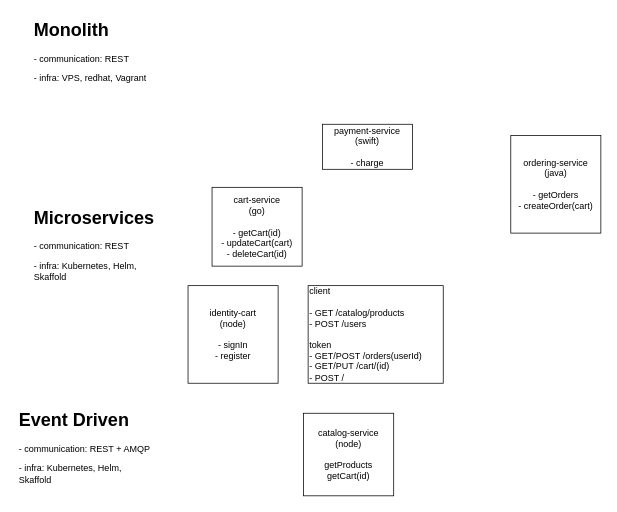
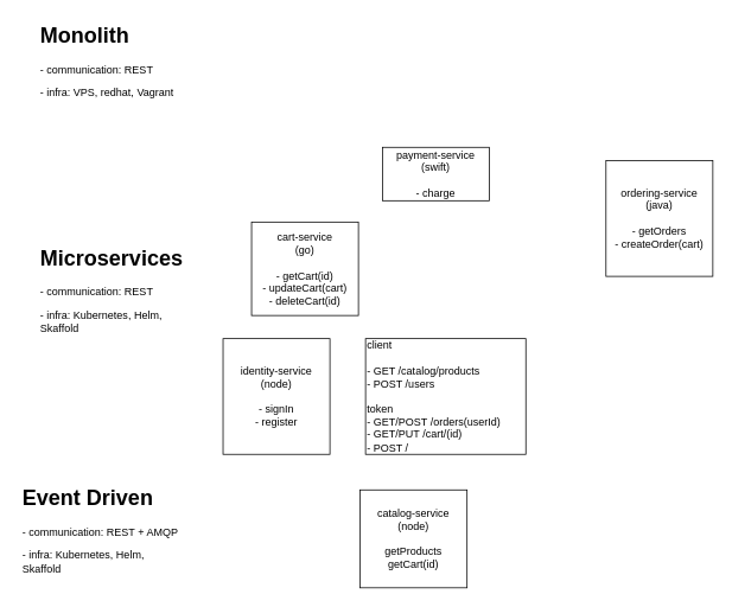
  <mxCell id="0" />
  <mxCell id="1" parent="0" />
  <mxCell id="2" value="client&lt;br&gt;&lt;br&gt;- GET /catalog/products&lt;br&gt;- POST /users&lt;br&gt;&lt;br&gt;token&lt;br&gt;- GET/POST /orders(userId)&lt;br&gt;- GET/PUT /cart/(id)&lt;br&gt;- POST /" style="rounded=0;whiteSpace=wrap;html=1;align=left;" vertex="1" parent="1"><mxGeometry x="410" y="380" width="180" height="130" as="geometry" /></mxCell>
  <mxCell id="3" value="catalog-service&lt;br&gt;(node)&lt;br&gt;&lt;br&gt;getProducts&lt;br&gt;getCart(id)" style="rounded=0;whiteSpace=wrap;html=1;" vertex="1" parent="1"><mxGeometry x="404" y="550" width="120" height="110" as="geometry" /></mxCell>
  <mxCell id="4" value="ordering-service&lt;br&gt;(java)&lt;br&gt;&lt;br&gt;- getOrders&lt;br&gt;- createOrder(cart)&lt;br&gt;" style="rounded=0;whiteSpace=wrap;html=1;" vertex="1" parent="1"><mxGeometry x="680" y="180" width="120" height="130" as="geometry" /></mxCell>
  <mxCell id="5" value="payment-service&lt;br&gt;(swift)&lt;br&gt;&lt;br&gt;- charge" style="rounded=0;whiteSpace=wrap;html=1;" vertex="1" parent="1"><mxGeometry x="429" y="165" width="120" height="60" as="geometry" /></mxCell>
  <mxCell id="6" value="cart-service&lt;br&gt;(go)&lt;br&gt;&lt;br&gt;- getCart(id)&lt;br&gt;- updateCart(cart)&lt;br&gt;- deleteCart(id)" style="rounded=0;whiteSpace=wrap;html=1;" vertex="1" parent="1"><mxGeometry x="282" y="249" width="120" height="105" as="geometry" /></mxCell>
  <mxCell id="7" value="&lt;h1&gt;Microservices&lt;/h1&gt;&lt;p&gt;- communication: REST&lt;/p&gt;&lt;p&gt;- infra: Kubernetes, Helm, Skaffold&lt;/p&gt;" style="text;html=1;strokeColor=none;fillColor=none;spacing=5;spacingTop=-20;whiteSpace=wrap;overflow=hidden;rounded=0;" vertex="1" parent="1"><mxGeometry x="40" y="270" width="190" height="120" as="geometry" /></mxCell>
  <mxCell id="8" value="&lt;h1&gt;Event Driven&lt;/h1&gt;&lt;p&gt;- communication: REST + AMQP&lt;/p&gt;&lt;p&gt;- infra: Kubernetes, Helm, Skaffold&lt;br&gt;&lt;/p&gt;" style="text;html=1;strokeColor=none;fillColor=none;spacing=5;spacingTop=-20;whiteSpace=wrap;overflow=hidden;rounded=0;" vertex="1" parent="1"><mxGeometry x="20" y="540" width="190" height="120" as="geometry" /></mxCell>
  <mxCell id="9" value="&lt;h1&gt;Monolith&lt;/h1&gt;&lt;p&gt;- communication: REST&lt;/p&gt;&lt;p&gt;- infra: VPS, redhat, Vagrant&lt;/p&gt;" style="text;html=1;strokeColor=none;fillColor=none;spacing=5;spacingTop=-20;whiteSpace=wrap;overflow=hidden;rounded=0;" vertex="1" parent="1"><mxGeometry x="40" y="20" width="190" height="120" as="geometry" /></mxCell>
- <mxCell id="10" value="identity-cart&lt;br&gt;(node)&lt;br&gt;&lt;br&gt;- signIn&lt;br&gt;- register" style="rounded=0;whiteSpace=wrap;html=1;" vertex="1" parent="1"><mxGeometry x="250" y="380" width="120" height="130" as="geometry" /></mxCell>
+ <mxCell id="10" value="identity-service&lt;br&gt;(node)&lt;br&gt;&lt;br&gt;- signIn&lt;br&gt;- register" style="rounded=0;whiteSpace=wrap;html=1;" vertex="1" parent="1"><mxGeometry x="250" y="380" width="120" height="130" as="geometry" /></mxCell>
